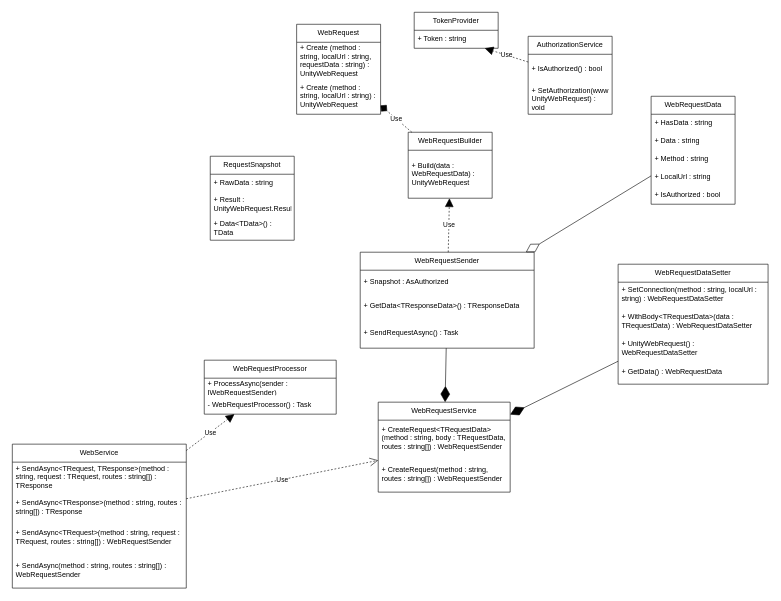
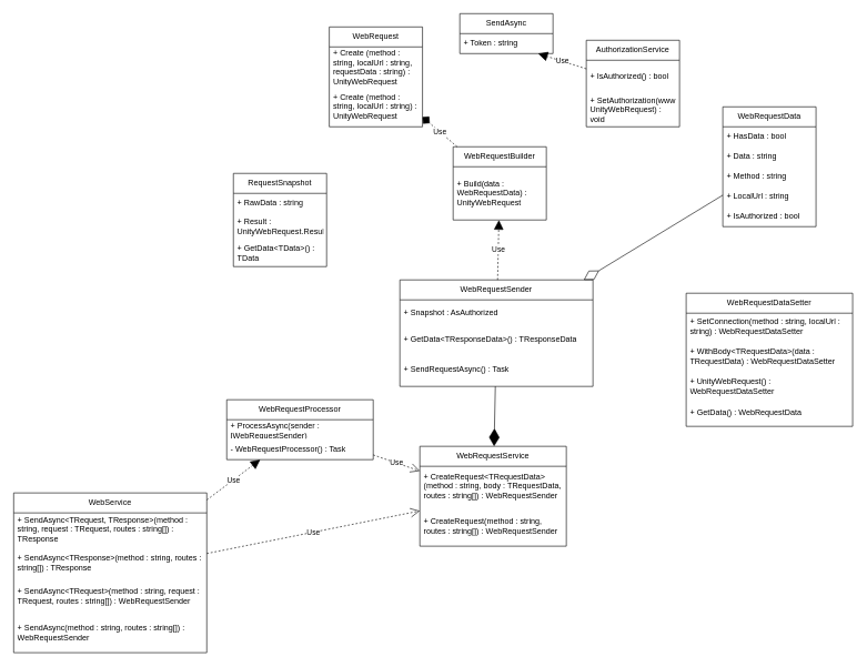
  <mxCell id="0" />
  <mxCell id="1" parent="0" />
  <mxCell id="2" value="WebRequest" style="swimlane;fontStyle=0;childLayout=stackLayout;horizontal=1;startSize=30;horizontalStack=0;resizeParent=1;resizeParentMax=0;resizeLast=0;collapsible=1;marginBottom=0;whiteSpace=wrap;html=1;" vertex="1" parent="1"><mxGeometry x="494" y="40" width="140" height="150" as="geometry" /></mxCell>
  <mxCell id="3" value="+ Create (method : string, localUrl : string, requestData : string) : UnityWebRequest" style="text;strokeColor=none;fillColor=none;align=left;verticalAlign=middle;spacingLeft=4;spacingRight=4;overflow=hidden;points=[[0,0.5],[1,0.5]];portConstraint=eastwest;rotatable=0;whiteSpace=wrap;html=1;" vertex="1" parent="2"><mxGeometry y="30" width="140" height="60" as="geometry" /></mxCell>
  <mxCell id="4" value="+ Create (method : string, localUrl : string) : UnityWebRequest" style="text;strokeColor=none;fillColor=none;align=left;verticalAlign=middle;spacingLeft=4;spacingRight=4;overflow=hidden;points=[[0,0.5],[1,0.5]];portConstraint=eastwest;rotatable=0;whiteSpace=wrap;html=1;" vertex="1" parent="2"><mxGeometry y="90" width="140" height="60" as="geometry" /></mxCell>
  <mxCell id="5" value="WebRequestBuilder" style="swimlane;fontStyle=0;childLayout=stackLayout;horizontal=1;startSize=30;horizontalStack=0;resizeParent=1;resizeParentMax=0;resizeLast=0;collapsible=1;marginBottom=0;whiteSpace=wrap;html=1;" vertex="1" parent="1"><mxGeometry x="680" y="220" width="140" height="110" as="geometry" /></mxCell>
  <mxCell id="6" value="+ Build(data : WebRequestData) : UnityWebRequest" style="text;strokeColor=none;fillColor=none;align=left;verticalAlign=middle;spacingLeft=4;spacingRight=4;overflow=hidden;points=[[0,0.5],[1,0.5]];portConstraint=eastwest;rotatable=0;whiteSpace=wrap;html=1;" vertex="1" parent="5"><mxGeometry y="30" width="140" height="80" as="geometry" /></mxCell>
  <mxCell id="7" value="AuthorizationService" style="swimlane;fontStyle=0;childLayout=stackLayout;horizontal=1;startSize=30;horizontalStack=0;resizeParent=1;resizeParentMax=0;resizeLast=0;collapsible=1;marginBottom=0;whiteSpace=wrap;html=1;" vertex="1" parent="1"><mxGeometry x="880" y="60" width="140" height="130" as="geometry" /></mxCell>
  <mxCell id="8" value="+ IsAuthorized() : bool" style="text;strokeColor=none;fillColor=none;align=left;verticalAlign=middle;spacingLeft=4;spacingRight=4;overflow=hidden;points=[[0,0.5],[1,0.5]];portConstraint=eastwest;rotatable=0;whiteSpace=wrap;html=1;" vertex="1" parent="7"><mxGeometry y="30" width="140" height="50" as="geometry" /></mxCell>
  <mxCell id="9" value="+ SetAuthorization(www UnityWebRequest) : void" style="text;strokeColor=none;fillColor=none;align=left;verticalAlign=middle;spacingLeft=4;spacingRight=4;overflow=hidden;points=[[0,0.5],[1,0.5]];portConstraint=eastwest;rotatable=0;whiteSpace=wrap;html=1;" vertex="1" parent="7"><mxGeometry y="80" width="140" height="50" as="geometry" /></mxCell>
- <mxCell id="10" value="TokenProvider" style="swimlane;fontStyle=0;childLayout=stackLayout;horizontal=1;startSize=30;horizontalStack=0;resizeParent=1;resizeParentMax=0;resizeLast=0;collapsible=1;marginBottom=0;whiteSpace=wrap;html=1;" vertex="1" parent="1"><mxGeometry x="690" y="20" width="140" height="60" as="geometry" /></mxCell>
+ <mxCell id="10" value="SendAsync" style="swimlane;fontStyle=0;childLayout=stackLayout;horizontal=1;startSize=30;horizontalStack=0;resizeParent=1;resizeParentMax=0;resizeLast=0;collapsible=1;marginBottom=0;whiteSpace=wrap;html=1;" vertex="1" parent="1"><mxGeometry x="690" y="20" width="140" height="60" as="geometry" /></mxCell>
  <mxCell id="11" value="+ Token : string" style="text;strokeColor=none;fillColor=none;align=left;verticalAlign=middle;spacingLeft=4;spacingRight=4;overflow=hidden;points=[[0,0.5],[1,0.5]];portConstraint=eastwest;rotatable=0;whiteSpace=wrap;html=1;" vertex="1" parent="10"><mxGeometry y="30" width="140" height="30" as="geometry" /></mxCell>
  <mxCell id="12" value="Use" style="endArrow=block;endSize=12;dashed=1;html=1;rounded=0;" edge="1" parent="1" source="7" target="11"><mxGeometry width="160" relative="1" as="geometry"><mxPoint x="930" y="-20" as="sourcePoint" /><mxPoint x="1090" y="-20" as="targetPoint" /></mxGeometry></mxCell>
  <mxCell id="13" value="Use" style="endArrow=diamond;endSize=12;dashed=1;html=1;rounded=0;" edge="1" parent="1" source="5" target="2"><mxGeometry width="160" relative="1" as="geometry"><mxPoint x="932.222" y="90" as="sourcePoint" /><mxPoint x="843.333" y="-10" as="targetPoint" /></mxGeometry></mxCell>
  <mxCell id="14" value="WebRequestSender" style="swimlane;fontStyle=0;childLayout=stackLayout;horizontal=1;startSize=30;horizontalStack=0;resizeParent=1;resizeParentMax=0;resizeLast=0;collapsible=1;marginBottom=0;whiteSpace=wrap;html=1;" vertex="1" parent="1"><mxGeometry x="600" y="420" width="290" height="160" as="geometry" /></mxCell>
  <mxCell id="15" value="+ Snapshot : AsAuthorized" style="text;strokeColor=none;fillColor=none;align=left;verticalAlign=middle;spacingLeft=4;spacingRight=4;overflow=hidden;points=[[0,0.5],[1,0.5]];portConstraint=eastwest;rotatable=0;whiteSpace=wrap;html=1;" vertex="1" parent="14"><mxGeometry y="30" width="290" height="40" as="geometry" /></mxCell>
  <mxCell id="16" value="+ GetData&amp;lt;TResponseData&amp;gt;() : TResponseData" style="text;strokeColor=none;fillColor=none;align=left;verticalAlign=middle;spacingLeft=4;spacingRight=4;overflow=hidden;points=[[0,0.5],[1,0.5]];portConstraint=eastwest;rotatable=0;whiteSpace=wrap;html=1;" vertex="1" parent="14"><mxGeometry y="70" width="290" height="40" as="geometry" /></mxCell>
  <mxCell id="17" value="+ SendRequestAsync() : Task" style="text;strokeColor=none;fillColor=none;align=left;verticalAlign=middle;spacingLeft=4;spacingRight=4;overflow=hidden;points=[[0,0.5],[1,0.5]];portConstraint=eastwest;rotatable=0;whiteSpace=wrap;html=1;" vertex="1" parent="14"><mxGeometry y="110" width="290" height="50" as="geometry" /></mxCell>
  <mxCell id="18" value="Use" style="endArrow=block;endSize=12;dashed=1;html=1;rounded=0;" edge="1" parent="1" source="14" target="5"><mxGeometry width="160" relative="1" as="geometry"><mxPoint x="570" y="360" as="sourcePoint" /><mxPoint x="730" y="360" as="targetPoint" /></mxGeometry></mxCell>
  <mxCell id="19" value="RequestSnapshot" style="swimlane;fontStyle=0;childLayout=stackLayout;horizontal=1;startSize=30;horizontalStack=0;resizeParent=1;resizeParentMax=0;resizeLast=0;collapsible=1;marginBottom=0;whiteSpace=wrap;html=1;" vertex="1" parent="1"><mxGeometry x="350" y="260" width="140" height="140" as="geometry" /></mxCell>
  <mxCell id="20" value="+ RawData : string" style="text;strokeColor=none;fillColor=none;align=left;verticalAlign=middle;spacingLeft=4;spacingRight=4;overflow=hidden;points=[[0,0.5],[1,0.5]];portConstraint=eastwest;rotatable=0;whiteSpace=wrap;html=1;" vertex="1" parent="19"><mxGeometry y="30" width="140" height="30" as="geometry" /></mxCell>
  <mxCell id="21" value="+ Result : UnityWebRequest.Result" style="text;strokeColor=none;fillColor=none;align=left;verticalAlign=middle;spacingLeft=4;spacingRight=4;overflow=hidden;points=[[0,0.5],[1,0.5]];portConstraint=eastwest;rotatable=0;whiteSpace=wrap;html=1;" vertex="1" parent="19"><mxGeometry y="60" width="140" height="40" as="geometry" /></mxCell>
- <mxCell id="22" value="+ Data&amp;lt;TData&amp;gt;() : TData" style="text;strokeColor=none;fillColor=none;align=left;verticalAlign=middle;spacingLeft=4;spacingRight=4;overflow=hidden;points=[[0,0.5],[1,0.5]];portConstraint=eastwest;rotatable=0;whiteSpace=wrap;html=1;" vertex="1" parent="19"><mxGeometry y="100" width="140" height="40" as="geometry" /></mxCell>
+ <mxCell id="22" value="+ GetData&amp;lt;TData&amp;gt;() : TData" style="text;strokeColor=none;fillColor=none;align=left;verticalAlign=middle;spacingLeft=4;spacingRight=4;overflow=hidden;points=[[0,0.5],[1,0.5]];portConstraint=eastwest;rotatable=0;whiteSpace=wrap;html=1;" vertex="1" parent="19"><mxGeometry y="100" width="140" height="40" as="geometry" /></mxCell>
  <mxCell id="23" value="WebRequestProcessor" style="swimlane;fontStyle=0;childLayout=stackLayout;horizontal=1;startSize=30;horizontalStack=0;resizeParent=1;resizeParentMax=0;resizeLast=0;collapsible=1;marginBottom=0;whiteSpace=wrap;html=1;" vertex="1" parent="1"><mxGeometry x="340" y="600" width="220" height="90" as="geometry" /></mxCell>
  <mxCell id="24" value="+ ProcessAsync(sender : IWebRequestSender)" style="text;strokeColor=none;fillColor=none;align=left;verticalAlign=middle;spacingLeft=4;spacingRight=4;overflow=hidden;points=[[0,0.5],[1,0.5]];portConstraint=eastwest;rotatable=0;whiteSpace=wrap;html=1;" vertex="1" parent="23"><mxGeometry y="30" width="220" height="30" as="geometry" /></mxCell>
  <mxCell id="25" value="- WebRequestProcessor() : Task" style="text;strokeColor=none;fillColor=none;align=left;verticalAlign=middle;spacingLeft=4;spacingRight=4;overflow=hidden;points=[[0,0.5],[1,0.5]];portConstraint=eastwest;rotatable=0;whiteSpace=wrap;html=1;" vertex="1" parent="23"><mxGeometry y="60" width="220" height="30" as="geometry" /></mxCell>
  <mxCell id="26" value="WebRequestService" style="swimlane;fontStyle=0;childLayout=stackLayout;horizontal=1;startSize=30;horizontalStack=0;resizeParent=1;resizeParentMax=0;resizeLast=0;collapsible=1;marginBottom=0;whiteSpace=wrap;html=1;" vertex="1" parent="1"><mxGeometry x="630" y="670" width="220" height="150" as="geometry" /></mxCell>
  <mxCell id="27" value="+ CreateRequest&amp;lt;TRequestData&amp;gt;(method : string, body : TRequestData, routes : string[]) : WebRequestSender" style="text;strokeColor=none;fillColor=none;align=left;verticalAlign=middle;spacingLeft=4;spacingRight=4;overflow=hidden;points=[[0,0.5],[1,0.5]];portConstraint=eastwest;rotatable=0;whiteSpace=wrap;html=1;" vertex="1" parent="26"><mxGeometry y="30" width="220" height="60" as="geometry" /></mxCell>
  <mxCell id="28" value="+ CreateRequest(method : string, routes : string[]) : WebRequestSender" style="text;strokeColor=none;fillColor=none;align=left;verticalAlign=middle;spacingLeft=4;spacingRight=4;overflow=hidden;points=[[0,0.5],[1,0.5]];portConstraint=eastwest;rotatable=0;whiteSpace=wrap;html=1;" vertex="1" parent="26"><mxGeometry y="90" width="220" height="60" as="geometry" /></mxCell>
  <mxCell id="29" value="" style="endArrow=diamondThin;endFill=1;endSize=24;html=1;rounded=0;" edge="1" parent="1" source="14" target="26"><mxGeometry width="160" relative="1" as="geometry"><mxPoint x="480" y="630" as="sourcePoint" /><mxPoint x="640" y="630" as="targetPoint" /></mxGeometry></mxCell>
+ <mxCell id="30" value="Use" style="endArrow=open;endSize=12;dashed=1;html=1;rounded=0;" edge="1" parent="1" source="23" target="26"><mxGeometry width="160" relative="1" as="geometry"><mxPoint x="610" y="870" as="sourcePoint" /><mxPoint x="770" y="870" as="targetPoint" /></mxGeometry></mxCell>
  <mxCell id="31" value="&lt;span style=&quot;text-align: left;&quot;&gt;WebRequestDataSetter&lt;/span&gt;" style="swimlane;fontStyle=0;childLayout=stackLayout;horizontal=1;startSize=30;horizontalStack=0;resizeParent=1;resizeParentMax=0;resizeLast=0;collapsible=1;marginBottom=0;whiteSpace=wrap;html=1;" vertex="1" parent="1"><mxGeometry x="1030" y="440" width="250" height="200" as="geometry" /></mxCell>
  <mxCell id="32" value="+ SetConnection(method : string, localUrl : string) : WebRequestDataSetter" style="text;strokeColor=none;fillColor=none;align=left;verticalAlign=middle;spacingLeft=4;spacingRight=4;overflow=hidden;points=[[0,0.5],[1,0.5]];portConstraint=eastwest;rotatable=0;whiteSpace=wrap;html=1;" vertex="1" parent="31"><mxGeometry y="30" width="250" height="40" as="geometry" /></mxCell>
  <mxCell id="33" value="+ WithBody&amp;lt;TRequestData&amp;gt;(data : TRequestData) : WebRequestDataSetter" style="text;strokeColor=none;fillColor=none;align=left;verticalAlign=middle;spacingLeft=4;spacingRight=4;overflow=hidden;points=[[0,0.5],[1,0.5]];portConstraint=eastwest;rotatable=0;whiteSpace=wrap;html=1;" vertex="1" parent="31"><mxGeometry y="70" width="250" height="50" as="geometry" /></mxCell>
  <mxCell id="34" value="+ UnityWebRequest() : WebRequestDataSetter" style="text;strokeColor=none;fillColor=none;align=left;verticalAlign=middle;spacingLeft=4;spacingRight=4;overflow=hidden;points=[[0,0.5],[1,0.5]];portConstraint=eastwest;rotatable=0;whiteSpace=wrap;html=1;" vertex="1" parent="31"><mxGeometry y="120" width="250" height="40" as="geometry" /></mxCell>
  <mxCell id="35" value="+ GetData() : WebRequestData" style="text;strokeColor=none;fillColor=none;align=left;verticalAlign=middle;spacingLeft=4;spacingRight=4;overflow=hidden;points=[[0,0.5],[1,0.5]];portConstraint=eastwest;rotatable=0;whiteSpace=wrap;html=1;" vertex="1" parent="31"><mxGeometry y="160" width="250" height="40" as="geometry" /></mxCell>
  <mxCell id="36" value="WebRequestData" style="swimlane;fontStyle=0;childLayout=stackLayout;horizontal=1;startSize=30;horizontalStack=0;resizeParent=1;resizeParentMax=0;resizeLast=0;collapsible=1;marginBottom=0;whiteSpace=wrap;html=1;" vertex="1" parent="1"><mxGeometry x="1085" y="160" width="140" height="180" as="geometry" /></mxCell>
- <mxCell id="37" value="+ HasData : string" style="text;strokeColor=none;fillColor=none;align=left;verticalAlign=middle;spacingLeft=4;spacingRight=4;overflow=hidden;points=[[0,0.5],[1,0.5]];portConstraint=eastwest;rotatable=0;whiteSpace=wrap;html=1;" vertex="1" parent="36"><mxGeometry y="30" width="140" height="30" as="geometry" /></mxCell>
+ <mxCell id="37" value="+ HasData : bool" style="text;strokeColor=none;fillColor=none;align=left;verticalAlign=middle;spacingLeft=4;spacingRight=4;overflow=hidden;points=[[0,0.5],[1,0.5]];portConstraint=eastwest;rotatable=0;whiteSpace=wrap;html=1;" vertex="1" parent="36"><mxGeometry y="30" width="140" height="30" as="geometry" /></mxCell>
  <mxCell id="38" value="+ Data : string" style="text;strokeColor=none;fillColor=none;align=left;verticalAlign=middle;spacingLeft=4;spacingRight=4;overflow=hidden;points=[[0,0.5],[1,0.5]];portConstraint=eastwest;rotatable=0;whiteSpace=wrap;html=1;" vertex="1" parent="36"><mxGeometry y="60" width="140" height="30" as="geometry" /></mxCell>
  <mxCell id="39" value="+ Method : string" style="text;strokeColor=none;fillColor=none;align=left;verticalAlign=middle;spacingLeft=4;spacingRight=4;overflow=hidden;points=[[0,0.5],[1,0.5]];portConstraint=eastwest;rotatable=0;whiteSpace=wrap;html=1;" vertex="1" parent="36"><mxGeometry y="90" width="140" height="30" as="geometry" /></mxCell>
  <mxCell id="40" value="+ LocalUrl : string" style="text;strokeColor=none;fillColor=none;align=left;verticalAlign=middle;spacingLeft=4;spacingRight=4;overflow=hidden;points=[[0,0.5],[1,0.5]];portConstraint=eastwest;rotatable=0;whiteSpace=wrap;html=1;" vertex="1" parent="36"><mxGeometry y="120" width="140" height="30" as="geometry" /></mxCell>
  <mxCell id="41" value="+ IsAuthorized : bool" style="text;strokeColor=none;fillColor=none;align=left;verticalAlign=middle;spacingLeft=4;spacingRight=4;overflow=hidden;points=[[0,0.5],[1,0.5]];portConstraint=eastwest;rotatable=0;whiteSpace=wrap;html=1;" vertex="1" parent="36"><mxGeometry y="150" width="140" height="30" as="geometry" /></mxCell>
  <mxCell id="42" value="" style="endArrow=diamondThin;endFill=0;endSize=24;html=1;rounded=0;" edge="1" parent="1" source="36" target="14"><mxGeometry width="160" relative="1" as="geometry"><mxPoint x="900" y="340" as="sourcePoint" /><mxPoint x="1060" y="340" as="targetPoint" /></mxGeometry></mxCell>
  <mxCell id="43" value="WebService" style="swimlane;fontStyle=0;childLayout=stackLayout;horizontal=1;startSize=30;horizontalStack=0;resizeParent=1;resizeParentMax=0;resizeLast=0;collapsible=1;marginBottom=0;whiteSpace=wrap;html=1;" vertex="1" parent="1"><mxGeometry x="20" y="740" width="290" height="240" as="geometry" /></mxCell>
  <mxCell id="44" value="+ SendAsync&amp;lt;TRequest, TResponse&amp;gt;(method : string, request : TRequest, routes : string[]) : TResponse" style="text;strokeColor=none;fillColor=none;align=left;verticalAlign=middle;spacingLeft=4;spacingRight=4;overflow=hidden;points=[[0,0.5],[1,0.5]];portConstraint=eastwest;rotatable=0;whiteSpace=wrap;html=1;" vertex="1" parent="43"><mxGeometry y="30" width="290" height="50" as="geometry" /></mxCell>
  <mxCell id="45" value="+ SendAsync&amp;lt;TResponse&amp;gt;(method : string, routes : string[]) : TResponse" style="text;strokeColor=none;fillColor=none;align=left;verticalAlign=middle;spacingLeft=4;spacingRight=4;overflow=hidden;points=[[0,0.5],[1,0.5]];portConstraint=eastwest;rotatable=0;whiteSpace=wrap;html=1;" vertex="1" parent="43"><mxGeometry y="80" width="290" height="50" as="geometry" /></mxCell>
  <mxCell id="46" value="+ SendAsync&amp;lt;TRequest&amp;gt;(method : string, request : TRequest, routes : string[]) : WebRequestSender" style="text;strokeColor=none;fillColor=none;align=left;verticalAlign=middle;spacingLeft=4;spacingRight=4;overflow=hidden;points=[[0,0.5],[1,0.5]];portConstraint=eastwest;rotatable=0;whiteSpace=wrap;html=1;" vertex="1" parent="43"><mxGeometry y="130" width="290" height="50" as="geometry" /></mxCell>
  <mxCell id="47" value="+ SendAsync(method : string, routes : string[]) : WebRequestSender" style="text;strokeColor=none;fillColor=none;align=left;verticalAlign=middle;spacingLeft=4;spacingRight=4;overflow=hidden;points=[[0,0.5],[1,0.5]];portConstraint=eastwest;rotatable=0;whiteSpace=wrap;html=1;" vertex="1" parent="43"><mxGeometry y="180" width="290" height="60" as="geometry" /></mxCell>
  <mxCell id="48" value="Use" style="endArrow=block;endSize=12;dashed=1;html=1;rounded=0;" edge="1" parent="1" source="43" target="23"><mxGeometry width="160" relative="1" as="geometry"><mxPoint x="910" y="940" as="sourcePoint" /><mxPoint x="1070" y="940" as="targetPoint" /></mxGeometry></mxCell>
  <mxCell id="49" value="Use" style="endArrow=open;endSize=12;dashed=1;html=1;rounded=0;" edge="1" parent="1" source="43" target="26"><mxGeometry width="160" relative="1" as="geometry"><mxPoint x="450" y="900" as="sourcePoint" /><mxPoint x="610" y="900" as="targetPoint" /></mxGeometry></mxCell>
- <mxCell id="50" value="" style="endArrow=diamondThin;endFill=1;endSize=24;html=1;rounded=0;" edge="1" parent="1" source="31" target="26"><mxGeometry width="160" relative="1" as="geometry"><mxPoint x="944" y="712" as="sourcePoint" /><mxPoint x="1104" y="712" as="targetPoint" /></mxGeometry></mxCell>
